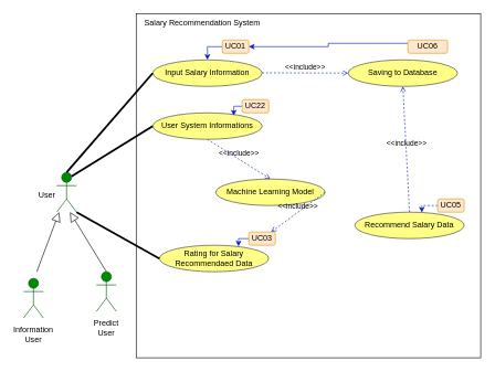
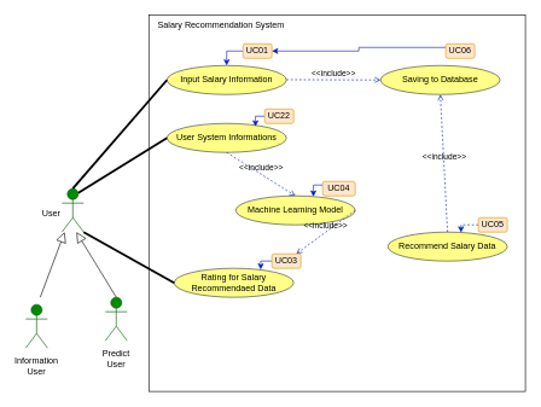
  <mxCell id="0" />
  <mxCell id="1" parent="0" />
  <mxCell id="2" value="User" style="shape=umlActor;verticalLabelPosition=bottom;verticalAlign=top;html=1;outlineConnect=0;fillColor=#008a00;strokeColor=#005700;fontColor=#ffffff;" vertex="1" parent="1"><mxGeometry x="85" y="260" width="30" height="60" as="geometry" /></mxCell>
  <mxCell id="3" value="" style="whiteSpace=wrap;html=1;aspect=fixed;" vertex="1" parent="1"><mxGeometry x="205" y="20" width="520" height="520" as="geometry" /></mxCell>
  <mxCell id="4" value="Salary Recommendation System" style="text;html=1;strokeColor=none;fillColor=none;align=center;verticalAlign=middle;whiteSpace=wrap;rounded=0;" vertex="1" parent="1"><mxGeometry x="205" y="20" width="200" height="30" as="geometry" /></mxCell>
  <mxCell id="5" value="Input Salary Information" style="ellipse;whiteSpace=wrap;html=1;fillColor=#ffff88;strokeColor=#36393d;" vertex="1" parent="1"><mxGeometry x="230" y="90" width="165" height="40" as="geometry" /></mxCell>
  <mxCell id="6" value="User System Informations" style="ellipse;whiteSpace=wrap;html=1;fillColor=#ffff88;strokeColor=#36393d;" vertex="1" parent="1"><mxGeometry x="230" y="170" width="165" height="40" as="geometry" /></mxCell>
  <mxCell id="7" value="&amp;lt;&amp;lt;include&amp;gt;&amp;gt;" style="html=1;verticalAlign=bottom;labelBackgroundColor=none;endArrow=open;endFill=0;dashed=1;rounded=0;exitX=0.5;exitY=1;exitDx=0;exitDy=0;entryX=0.5;entryY=0;entryDx=0;entryDy=0;fillColor=#0050ef;strokeColor=#001DBC;" edge="1" parent="1" source="6" target="8"><mxGeometry width="160" relative="1" as="geometry"><mxPoint x="305" y="260" as="sourcePoint" /><mxPoint x="465" y="260" as="targetPoint" /></mxGeometry></mxCell>
  <mxCell id="8" value="Machine Learning Model" style="ellipse;whiteSpace=wrap;html=1;fillColor=#ffff88;strokeColor=#36393d;" vertex="1" parent="1"><mxGeometry x="325" y="270" width="165" height="40" as="geometry" /></mxCell>
  <mxCell id="9" value="Recommend Salary Data" style="ellipse;whiteSpace=wrap;html=1;fillColor=#ffff88;strokeColor=#36393d;" vertex="1" parent="1"><mxGeometry x="535" y="320" width="165" height="40" as="geometry" /></mxCell>
  <mxCell id="10" value="&amp;lt;&amp;lt;include&amp;gt;&amp;gt;" style="html=1;verticalAlign=bottom;labelBackgroundColor=none;endArrow=open;endFill=0;dashed=1;rounded=0;exitX=1;exitY=0.5;exitDx=0;exitDy=0;fillColor=#0050ef;strokeColor=#001DBC;" edge="1" parent="1" source="8" target="30"><mxGeometry width="160" relative="1" as="geometry"><mxPoint x="305" y="260" as="sourcePoint" /><mxPoint x="465" y="260" as="targetPoint" /></mxGeometry></mxCell>
  <mxCell id="11" value="&amp;lt;&amp;lt;include&amp;gt;&amp;gt;" style="html=1;verticalAlign=bottom;labelBackgroundColor=none;endArrow=open;endFill=0;dashed=1;rounded=0;fillColor=#0050ef;strokeColor=#001DBC;" edge="1" parent="1"><mxGeometry width="160" relative="1" as="geometry"><mxPoint x="395" y="109.5" as="sourcePoint" /><mxPoint x="525" y="110" as="targetPoint" /></mxGeometry></mxCell>
  <mxCell id="12" value="Saving to Database" style="ellipse;whiteSpace=wrap;html=1;fillColor=#ffff88;strokeColor=#36393d;" vertex="1" parent="1"><mxGeometry x="525" y="90" width="165" height="40" as="geometry" /></mxCell>
  <mxCell id="13" value="&amp;lt;&amp;lt;include&amp;gt;&amp;gt;" style="html=1;verticalAlign=bottom;labelBackgroundColor=none;endArrow=open;endFill=0;dashed=1;rounded=0;entryX=0.5;entryY=1;entryDx=0;entryDy=0;exitX=0.5;exitY=0;exitDx=0;exitDy=0;fillColor=#0050ef;strokeColor=#001DBC;" edge="1" parent="1" source="9" target="12"><mxGeometry width="160" relative="1" as="geometry"><mxPoint x="305" y="260" as="sourcePoint" /><mxPoint x="465" y="260" as="targetPoint" /></mxGeometry></mxCell>
  <mxCell id="14" value="Rating for Salary Recommendaed Data" style="ellipse;whiteSpace=wrap;html=1;fillColor=#ffff88;strokeColor=#36393d;" vertex="1" parent="1"><mxGeometry x="240" y="370" width="165" height="40" as="geometry" /></mxCell>
  <mxCell id="15" value="" style="endArrow=none;startArrow=none;endFill=0;startFill=0;endSize=8;html=1;verticalAlign=bottom;labelBackgroundColor=none;strokeWidth=3;rounded=0;exitX=1;exitY=1;exitDx=0;exitDy=0;exitPerimeter=0;entryX=0;entryY=0.5;entryDx=0;entryDy=0;" edge="1" parent="1" source="2" target="14"><mxGeometry width="160" relative="1" as="geometry"><mxPoint x="305" y="260" as="sourcePoint" /><mxPoint x="465" y="260" as="targetPoint" /></mxGeometry></mxCell>
  <mxCell id="16" value="" style="endArrow=none;startArrow=none;endFill=0;startFill=0;endSize=8;html=1;verticalAlign=bottom;labelBackgroundColor=none;strokeWidth=3;rounded=0;exitX=0.75;exitY=0.1;exitDx=0;exitDy=0;exitPerimeter=0;entryX=0;entryY=0.5;entryDx=0;entryDy=0;" edge="1" parent="1" source="2" target="6"><mxGeometry width="160" relative="1" as="geometry"><mxPoint x="305" y="260" as="sourcePoint" /><mxPoint x="465" y="260" as="targetPoint" /></mxGeometry></mxCell>
  <mxCell id="17" value="" style="endArrow=none;startArrow=none;endFill=0;startFill=0;endSize=8;html=1;verticalAlign=bottom;labelBackgroundColor=none;strokeWidth=3;rounded=0;exitX=0.5;exitY=0;exitDx=0;exitDy=0;exitPerimeter=0;entryX=0;entryY=0.5;entryDx=0;entryDy=0;" edge="1" parent="1" source="2" target="5"><mxGeometry width="160" relative="1" as="geometry"><mxPoint x="305" y="260" as="sourcePoint" /><mxPoint x="465" y="260" as="targetPoint" /></mxGeometry></mxCell>
  <mxCell id="18" value="User" style="shape=umlActor;verticalLabelPosition=bottom;verticalAlign=top;html=1;outlineConnect=0;fillColor=#008a00;strokeColor=#005700;fontColor=#ffffff;" vertex="1" parent="1"><mxGeometry x="35" y="420" width="30" height="60" as="geometry" /></mxCell>
  <mxCell id="19" value="User" style="shape=umlActor;verticalLabelPosition=bottom;verticalAlign=top;html=1;outlineConnect=0;fillColor=#008a00;strokeColor=#005700;fontColor=#ffffff;" vertex="1" parent="1"><mxGeometry x="145" y="410" width="30" height="60" as="geometry" /></mxCell>
  <mxCell id="20" value="" style="edgeStyle=none;html=1;endSize=12;endArrow=block;endFill=0;rounded=0;" edge="1" parent="1" target="2"><mxGeometry width="160" relative="1" as="geometry"><mxPoint x="55" y="410" as="sourcePoint" /><mxPoint x="465" y="260" as="targetPoint" /></mxGeometry></mxCell>
  <mxCell id="21" value="" style="edgeStyle=none;html=1;endSize=12;endArrow=block;endFill=0;rounded=0;exitX=0.5;exitY=0;exitDx=0;exitDy=0;exitPerimeter=0;" edge="1" parent="1" source="19"><mxGeometry width="160" relative="1" as="geometry"><mxPoint x="65" y="420" as="sourcePoint" /><mxPoint x="105" y="320" as="targetPoint" /></mxGeometry></mxCell>
  <mxCell id="22" value="User" style="text;html=1;align=center;verticalAlign=middle;resizable=0;points=[];autosize=1;strokeColor=none;fillColor=none;" vertex="1" parent="1"><mxGeometry x="45" y="280" width="50" height="30" as="geometry" /></mxCell>
  <mxCell id="23" value="Information User" style="text;html=1;strokeColor=none;fillColor=none;align=center;verticalAlign=middle;whiteSpace=wrap;rounded=0;" vertex="1" parent="1"><mxGeometry x="20" y="490" width="60" height="30" as="geometry" /></mxCell>
  <mxCell id="24" value="Predict User" style="text;html=1;strokeColor=none;fillColor=none;align=center;verticalAlign=middle;whiteSpace=wrap;rounded=0;" vertex="1" parent="1"><mxGeometry x="130" y="480" width="60" height="30" as="geometry" /></mxCell>
  <mxCell id="25" style="edgeStyle=orthogonalEdgeStyle;rounded=0;orthogonalLoop=1;jettySize=auto;html=1;exitX=0;exitY=0.5;exitDx=0;exitDy=0;fillColor=#0050ef;strokeColor=#001DBC;" edge="1" parent="1" source="26" target="5"><mxGeometry relative="1" as="geometry" /></mxCell>
  <mxCell id="26" value="UC01" style="rounded=1;whiteSpace=wrap;html=1;fillColor=#ffe6cc;strokeColor=#d79b00;" vertex="1" parent="1"><mxGeometry x="335" y="60" width="40" height="20" as="geometry" /></mxCell>
  <mxCell id="27" style="edgeStyle=orthogonalEdgeStyle;rounded=0;orthogonalLoop=1;jettySize=auto;html=1;exitX=0;exitY=0.5;exitDx=0;exitDy=0;entryX=0.741;entryY=0.105;entryDx=0;entryDy=0;entryPerimeter=0;fillColor=#0050ef;strokeColor=#001DBC;" edge="1" parent="1" source="28" target="6"><mxGeometry relative="1" as="geometry" /></mxCell>
  <mxCell id="28" value="UC22" style="rounded=1;whiteSpace=wrap;html=1;fillColor=#ffe6cc;strokeColor=#d79b00;" vertex="1" parent="1"><mxGeometry x="365" y="150" width="40" height="20" as="geometry" /></mxCell>
  <mxCell id="29" style="edgeStyle=orthogonalEdgeStyle;rounded=0;orthogonalLoop=1;jettySize=auto;html=1;exitX=0;exitY=0.5;exitDx=0;exitDy=0;entryX=0.724;entryY=0.045;entryDx=0;entryDy=0;entryPerimeter=0;fillColor=#0050ef;strokeColor=#001DBC;" edge="1" parent="1" source="30" target="14"><mxGeometry relative="1" as="geometry" /></mxCell>
  <mxCell id="30" value="UC03" style="rounded=1;whiteSpace=wrap;html=1;fillColor=#ffe6cc;strokeColor=#d79b00;" vertex="1" parent="1"><mxGeometry x="375" y="350" width="40" height="20" as="geometry" /></mxCell>
+ <mxCell id="31" style="edgeStyle=orthogonalEdgeStyle;rounded=0;orthogonalLoop=1;jettySize=auto;html=1;exitX=0;exitY=0.25;exitDx=0;exitDy=0;entryX=0.65;entryY=0.025;entryDx=0;entryDy=0;entryPerimeter=0;fillColor=#0050ef;strokeColor=#001DBC;" edge="1" parent="1" source="32" target="8"><mxGeometry relative="1" as="geometry" /></mxCell>
+ <mxCell id="32" value="UC04" style="rounded=1;whiteSpace=wrap;html=1;fillColor=#ffe6cc;strokeColor=#d79b00;" vertex="1" parent="1"><mxGeometry x="445" y="250" width="45" height="20" as="geometry" /></mxCell>
  <mxCell id="33" style="edgeStyle=orthogonalEdgeStyle;rounded=0;orthogonalLoop=1;jettySize=auto;html=1;exitX=0;exitY=0.5;exitDx=0;exitDy=0;entryX=0.613;entryY=0.015;entryDx=0;entryDy=0;entryPerimeter=0;fillColor=#0050ef;strokeColor=#001DBC;dashed=1;" edge="1" parent="1" source="34" target="9"><mxGeometry relative="1" as="geometry" /></mxCell>
  <mxCell id="34" value="UC05" style="rounded=1;whiteSpace=wrap;html=1;fillColor=#ffe6cc;strokeColor=#d79b00;" vertex="1" parent="1"><mxGeometry x="660" y="300" width="40" height="20" as="geometry" /></mxCell>
  <mxCell id="35" style="edgeStyle=orthogonalEdgeStyle;rounded=0;orthogonalLoop=1;jettySize=auto;html=1;exitX=0;exitY=0.25;exitDx=0;exitDy=0;fillColor=#0050ef;strokeColor=#001DBC;" edge="1" parent="1" source="36" target="26"><mxGeometry relative="1" as="geometry" /></mxCell>
- <mxCell id="36" value="UC06" style="rounded=1;whiteSpace=wrap;html=1;fillColor=#ffe6cc;strokeColor=#d79b00;" vertex="1" parent="1"><mxGeometry x="615" y="60" width="60" height="20" as="geometry" /></mxCell>
+ <mxCell id="36" value="UC06" style="rounded=1;whiteSpace=wrap;html=1;fillColor=#ffe6cc;strokeColor=#d79b00;" vertex="1" parent="1"><mxGeometry x="615" y="60" width="40" height="20" as="geometry" /></mxCell>
